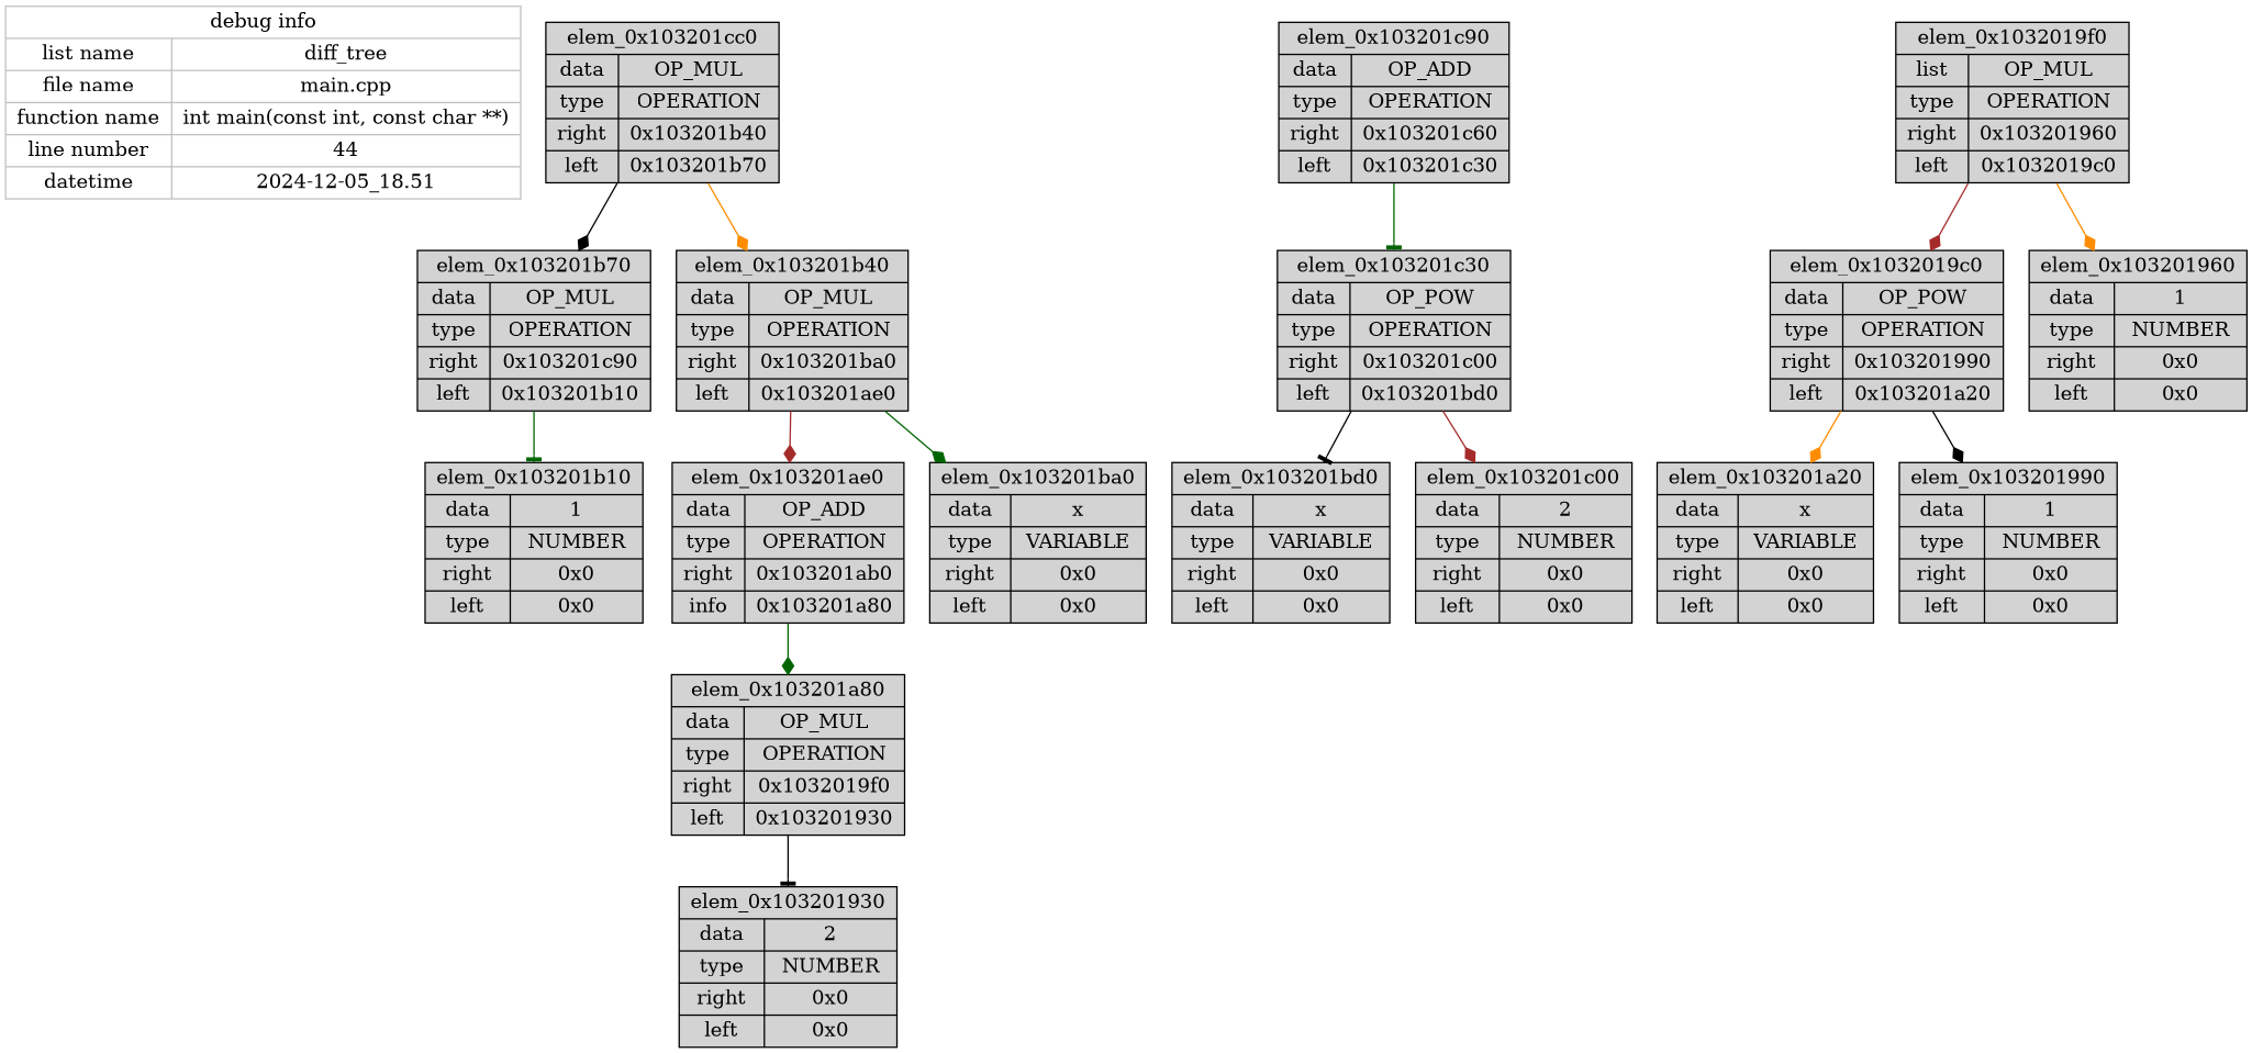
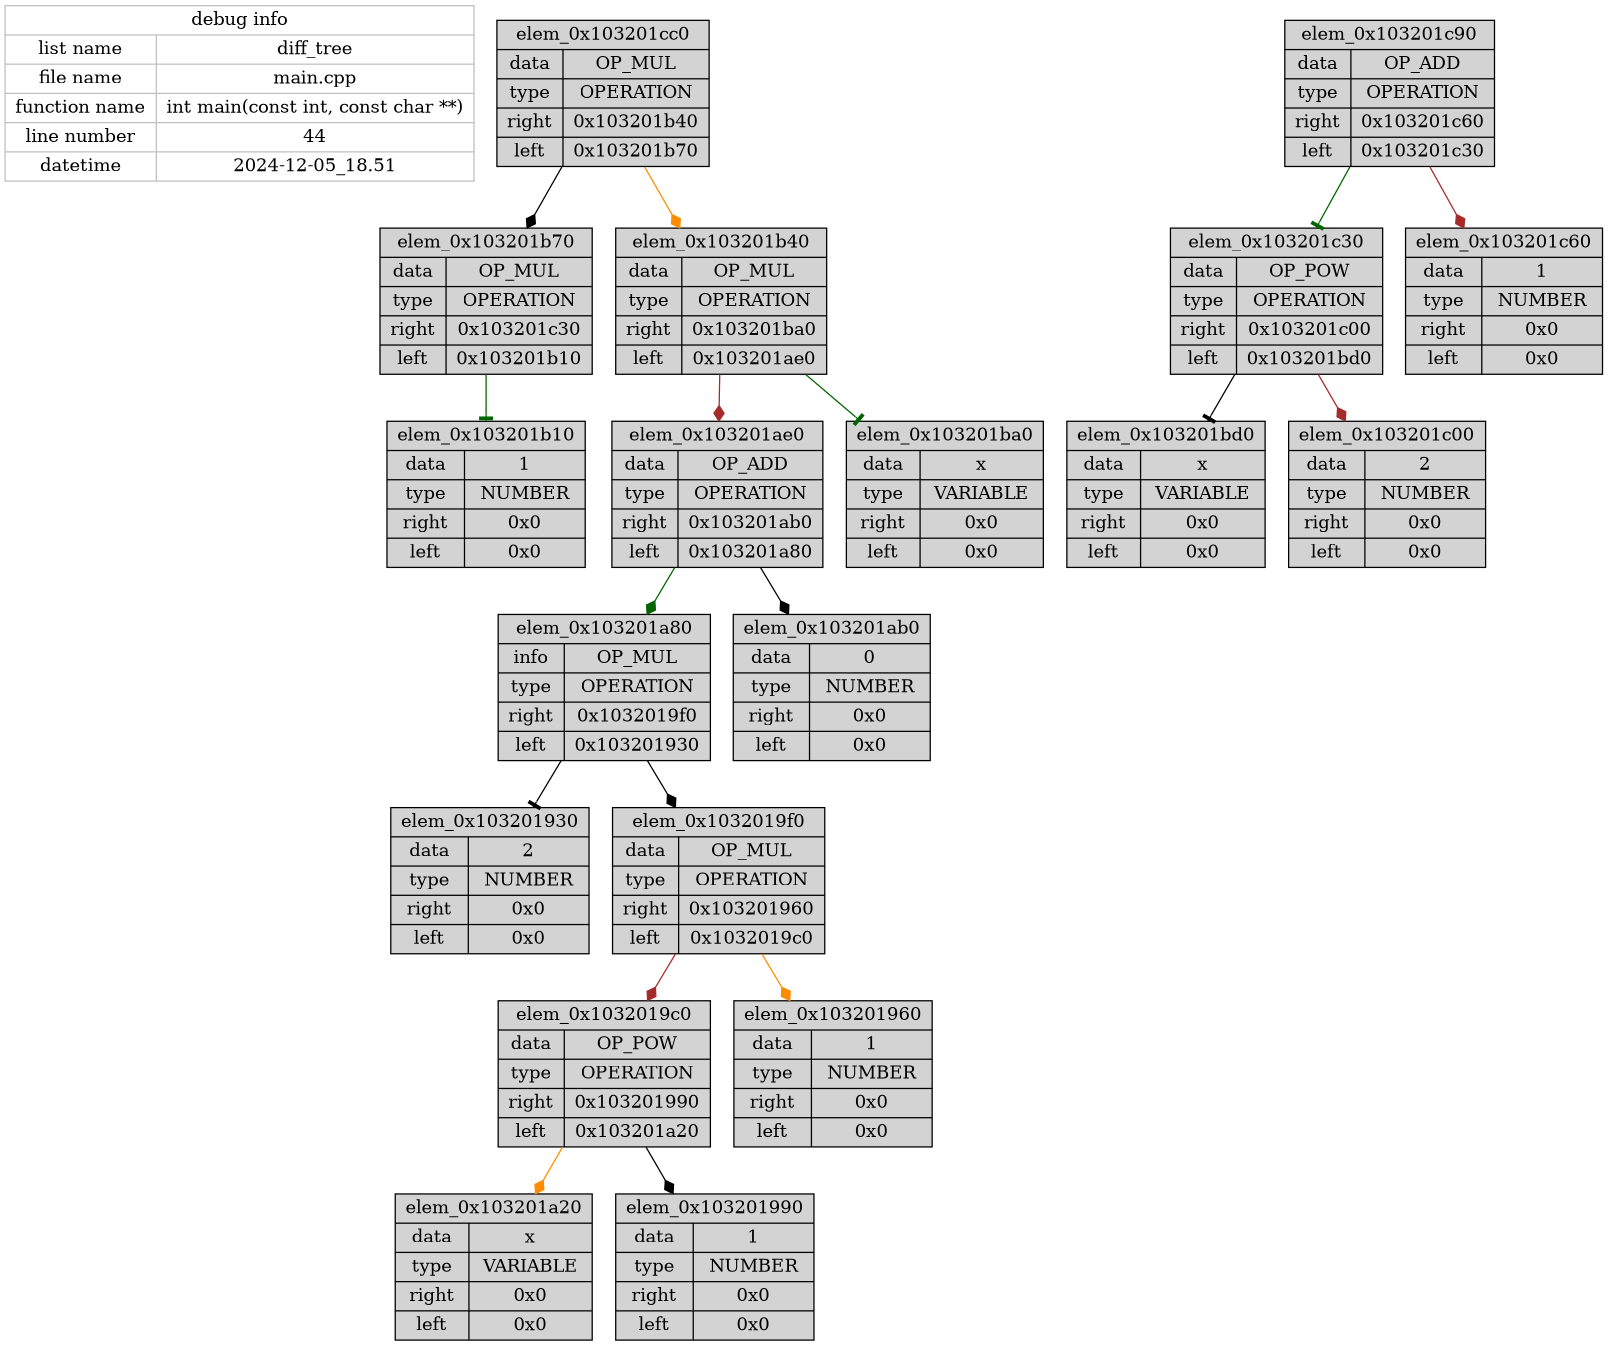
  digraph {
    node [color=black fillcolor=lightgrey shape=record style=filled]
    edge [arrowhead=diamond color=black]
    n1 [color=grey fillcolor=white label="{debug info | { {list name | file name | function name | line number | datetime} | {diff_tree | main.cpp | int main(const int, const char **) | 44 | 2024-12-05_18.51} }}"]
    n2 [label="{elem_0x103201cc0  | { {data | type | right | left} | {OP_MUL | OPERATION | 0x103201b40 | 0x103201b70} } }"]
-   n3 [label="{elem_0x103201b70  | { {data | type | right | left} | {OP_MUL | OPERATION | 0x103201c90 | 0x103201b10} } }"]
+   n3 [label="{elem_0x103201b70  | { {data | type | right | left} | {OP_MUL | OPERATION | 0x103201c30 | 0x103201b10} } }"]
    n4 [label="{elem_0x103201b40  | { {data | type | right | left} | {OP_MUL | OPERATION | 0x103201ba0 | 0x103201ae0} } }"]
    n5 [label="{elem_0x103201b10  | { {data | type | right | left} | {1 | NUMBER | 0x0 | 0x0} } }"]
-   n6 [label="{elem_0x103201ae0  | { {data | type | right | info} | {OP_ADD | OPERATION | 0x103201ab0 | 0x103201a80} } }"]
+   n6 [label="{elem_0x103201ae0  | { {data | type | right | left} | {OP_ADD | OPERATION | 0x103201ab0 | 0x103201a80} } }"]
    n7 [label="{elem_0x103201ba0  | { {data | type | right | left} | {x | VARIABLE | 0x0 | 0x0} } }"]
    n8 [label="{elem_0x103201c90  | { {data | type | right | left} | {OP_ADD | OPERATION | 0x103201c60 | 0x103201c30} } }"]
    n9 [label="{elem_0x103201c30  | { {data | type | right | left} | {OP_POW | OPERATION | 0x103201c00 | 0x103201bd0} } }"]
+   n10 [label="{elem_0x103201c60  | { {data | type | right | left} | {1 | NUMBER | 0x0 | 0x0} } }"]
    n11 [label="{elem_0x103201bd0  | { {data | type | right | left} | {x | VARIABLE | 0x0 | 0x0} } }"]
    n12 [label="{elem_0x103201c00  | { {data | type | right | left} | {2 | NUMBER | 0x0 | 0x0} } }"]
-   n13 [label="{elem_0x103201a80  | { {data | type | right | left} | {OP_MUL | OPERATION | 0x1032019f0 | 0x103201930} } }"]
+   n13 [label="{elem_0x103201a80  | { {info | type | right | left} | {OP_MUL | OPERATION | 0x1032019f0 | 0x103201930} } }"]
+   n14 [label="{elem_0x103201ab0  | { {data | type | right | left} | {0 | NUMBER | 0x0 | 0x0} } }"]
    n15 [label="{elem_0x103201930  | { {data | type | right | left} | {2 | NUMBER | 0x0 | 0x0} } }"]
-   n16 [label="{elem_0x1032019f0  | { {list | type | right | left} | {OP_MUL | OPERATION | 0x103201960 | 0x1032019c0} } }"]
+   n16 [label="{elem_0x1032019f0  | { {data | type | right | left} | {OP_MUL | OPERATION | 0x103201960 | 0x1032019c0} } }"]
    n17 [label="{elem_0x1032019c0  | { {data | type | right | left} | {OP_POW | OPERATION | 0x103201990 | 0x103201a20} } }"]
    n18 [label="{elem_0x103201960  | { {data | type | right | left} | {1 | NUMBER | 0x0 | 0x0} } }"]
    n19 [label="{elem_0x103201a20  | { {data | type | right | left} | {x | VARIABLE | 0x0 | 0x0} } }"]
    n20 [label="{elem_0x103201990  | { {data | type | right | left} | {1 | NUMBER | 0x0 | 0x0} } }"]
    n2 -> n3
    n2 -> n4 [color=darkorange]
    n3 -> n5 [arrowhead=tee color=darkgreen]
    n4 -> n6 [color=brown]
-   n4 -> n7 [color=darkgreen]
+   n4 -> n7 [arrowhead=tee color=darkgreen]
    n6 -> n13 [color=darkgreen]
+   n6 -> n14
    n8 -> n9 [arrowhead=tee color=darkgreen]
+   n8 -> n10 [color=brown]
    n9 -> n11 [arrowhead=tee]
    n9 -> n12 [color=brown]
    n13 -> n15 [arrowhead=tee]
+   n13 -> n16
    n16 -> n17 [color=brown]
    n16 -> n18 [color=darkorange]
    n17 -> n19 [color=darkorange]
    n17 -> n20
  }
